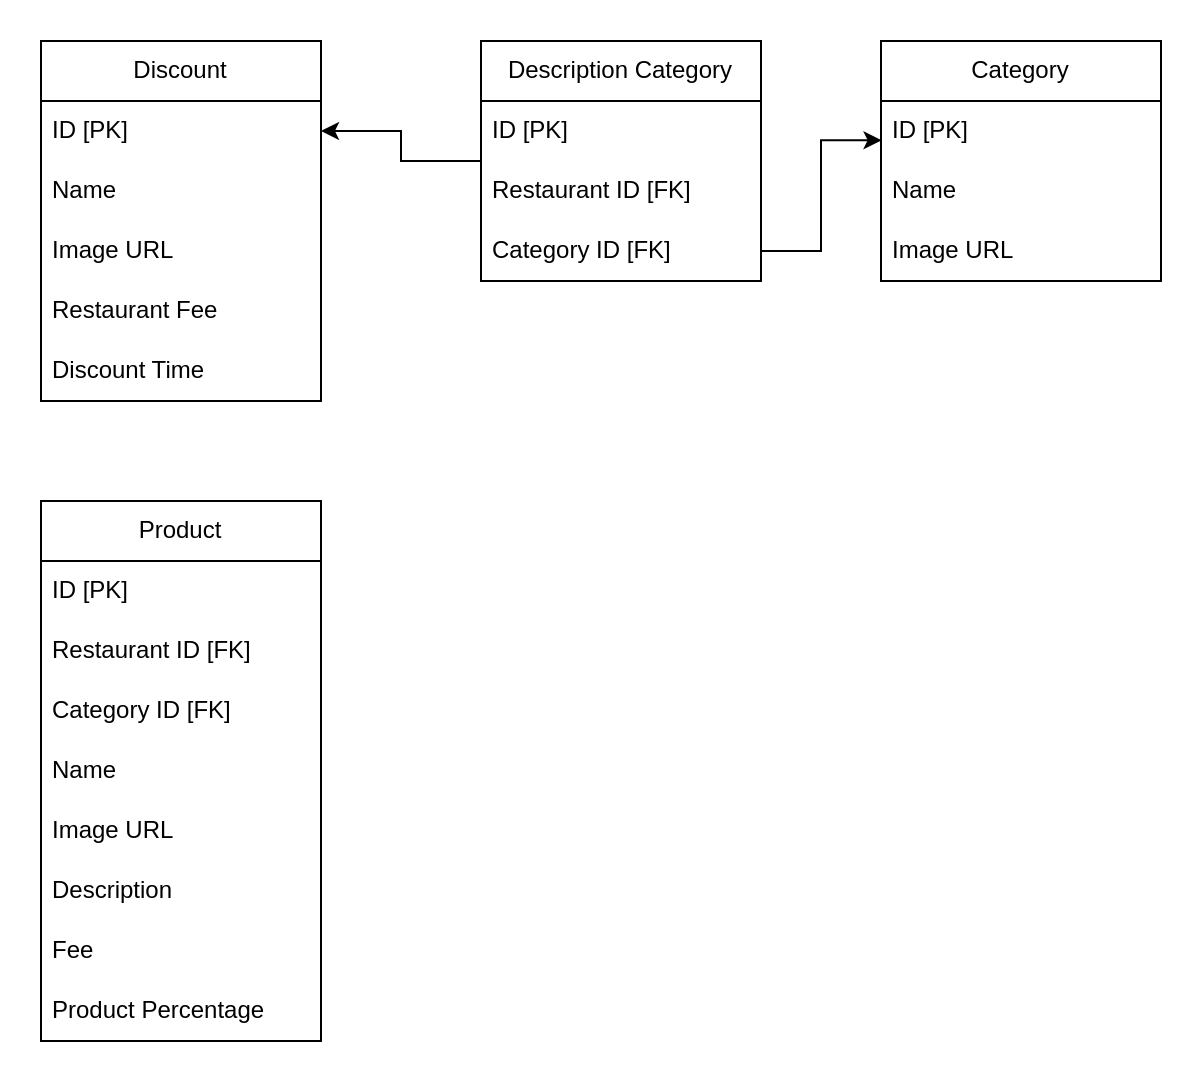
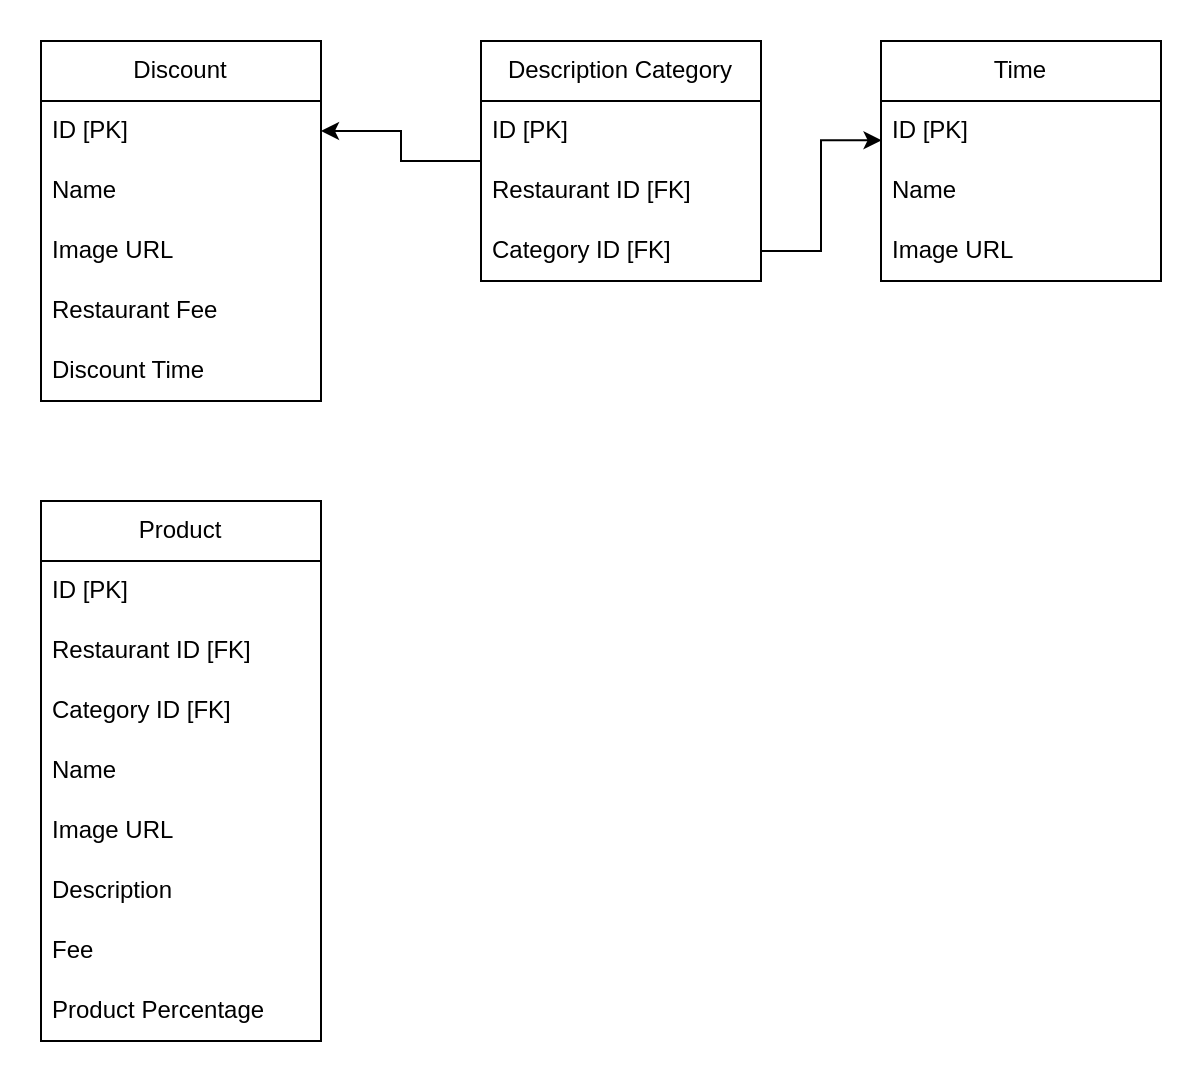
  <mxCell id="0" />
  <mxCell id="1" parent="0" />
  <mxCell id="2" value="Discount" style="swimlane;fontStyle=0;childLayout=stackLayout;horizontal=1;startSize=30;horizontalStack=0;resizeParent=1;resizeParentMax=0;resizeLast=0;collapsible=1;marginBottom=0;whiteSpace=wrap;html=1;" vertex="1" parent="1"><mxGeometry x="20" y="20" width="140" height="180" as="geometry" /></mxCell>
  <mxCell id="3" value="ID [PK]" style="text;strokeColor=none;fillColor=none;align=left;verticalAlign=middle;spacingLeft=4;spacingRight=4;overflow=hidden;points=[[0,0.5],[1,0.5]];portConstraint=eastwest;rotatable=0;whiteSpace=wrap;html=1;" vertex="1" parent="2"><mxGeometry y="30" width="140" height="30" as="geometry" /></mxCell>
  <mxCell id="4" value="Name" style="text;strokeColor=none;fillColor=none;align=left;verticalAlign=middle;spacingLeft=4;spacingRight=4;overflow=hidden;points=[[0,0.5],[1,0.5]];portConstraint=eastwest;rotatable=0;whiteSpace=wrap;html=1;" vertex="1" parent="2"><mxGeometry y="60" width="140" height="30" as="geometry" /></mxCell>
  <mxCell id="5" value="Image URL" style="text;strokeColor=none;fillColor=none;align=left;verticalAlign=middle;spacingLeft=4;spacingRight=4;overflow=hidden;points=[[0,0.5],[1,0.5]];portConstraint=eastwest;rotatable=0;whiteSpace=wrap;html=1;" vertex="1" parent="2"><mxGeometry y="90" width="140" height="30" as="geometry" /></mxCell>
  <mxCell id="6" value="Restaurant Fee" style="text;strokeColor=none;fillColor=none;align=left;verticalAlign=middle;spacingLeft=4;spacingRight=4;overflow=hidden;points=[[0,0.5],[1,0.5]];portConstraint=eastwest;rotatable=0;whiteSpace=wrap;html=1;" vertex="1" parent="2"><mxGeometry y="120" width="140" height="30" as="geometry" /></mxCell>
  <mxCell id="7" value="Discount Time" style="text;strokeColor=none;fillColor=none;align=left;verticalAlign=middle;spacingLeft=4;spacingRight=4;overflow=hidden;points=[[0,0.5],[1,0.5]];portConstraint=eastwest;rotatable=0;whiteSpace=wrap;html=1;" vertex="1" parent="2"><mxGeometry y="150" width="140" height="30" as="geometry" /></mxCell>
  <mxCell id="8" value="Description Category" style="swimlane;fontStyle=0;childLayout=stackLayout;horizontal=1;startSize=30;horizontalStack=0;resizeParent=1;resizeParentMax=0;resizeLast=0;collapsible=1;marginBottom=0;whiteSpace=wrap;html=1;" vertex="1" parent="1"><mxGeometry x="240" y="20" width="140" height="120" as="geometry" /></mxCell>
  <mxCell id="9" value="ID [PK]" style="text;strokeColor=none;fillColor=none;align=left;verticalAlign=middle;spacingLeft=4;spacingRight=4;overflow=hidden;points=[[0,0.5],[1,0.5]];portConstraint=eastwest;rotatable=0;whiteSpace=wrap;html=1;" vertex="1" parent="8"><mxGeometry y="30" width="140" height="30" as="geometry" /></mxCell>
  <mxCell id="10" value="Restaurant ID [FK]" style="text;strokeColor=none;fillColor=none;align=left;verticalAlign=middle;spacingLeft=4;spacingRight=4;overflow=hidden;points=[[0,0.5],[1,0.5]];portConstraint=eastwest;rotatable=0;whiteSpace=wrap;html=1;" vertex="1" parent="8"><mxGeometry y="60" width="140" height="30" as="geometry" /></mxCell>
  <mxCell id="11" value="Category ID [FK]" style="text;strokeColor=none;fillColor=none;align=left;verticalAlign=middle;spacingLeft=4;spacingRight=4;overflow=hidden;points=[[0,0.5],[1,0.5]];portConstraint=eastwest;rotatable=0;whiteSpace=wrap;html=1;" vertex="1" parent="8"><mxGeometry y="90" width="140" height="30" as="geometry" /></mxCell>
- <mxCell id="12" value="Category" style="swimlane;fontStyle=0;childLayout=stackLayout;horizontal=1;startSize=30;horizontalStack=0;resizeParent=1;resizeParentMax=0;resizeLast=0;collapsible=1;marginBottom=0;whiteSpace=wrap;html=1;" vertex="1" parent="1"><mxGeometry x="440" y="20" width="140" height="120" as="geometry" /></mxCell>
+ <mxCell id="12" value="Time" style="swimlane;fontStyle=0;childLayout=stackLayout;horizontal=1;startSize=30;horizontalStack=0;resizeParent=1;resizeParentMax=0;resizeLast=0;collapsible=1;marginBottom=0;whiteSpace=wrap;html=1;" vertex="1" parent="1"><mxGeometry x="440" y="20" width="140" height="120" as="geometry" /></mxCell>
  <mxCell id="13" value="ID [PK]" style="text;strokeColor=none;fillColor=none;align=left;verticalAlign=middle;spacingLeft=4;spacingRight=4;overflow=hidden;points=[[0,0.5],[1,0.5]];portConstraint=eastwest;rotatable=0;whiteSpace=wrap;html=1;" vertex="1" parent="12"><mxGeometry y="30" width="140" height="30" as="geometry" /></mxCell>
  <mxCell id="14" value="Name" style="text;strokeColor=none;fillColor=none;align=left;verticalAlign=middle;spacingLeft=4;spacingRight=4;overflow=hidden;points=[[0,0.5],[1,0.5]];portConstraint=eastwest;rotatable=0;whiteSpace=wrap;html=1;" vertex="1" parent="12"><mxGeometry y="60" width="140" height="30" as="geometry" /></mxCell>
  <mxCell id="15" value="Image URL" style="text;strokeColor=none;fillColor=none;align=left;verticalAlign=middle;spacingLeft=4;spacingRight=4;overflow=hidden;points=[[0,0.5],[1,0.5]];portConstraint=eastwest;rotatable=0;whiteSpace=wrap;html=1;" vertex="1" parent="12"><mxGeometry y="90" width="140" height="30" as="geometry" /></mxCell>
  <mxCell id="16" style="edgeStyle=orthogonalEdgeStyle;rounded=0;orthogonalLoop=1;jettySize=auto;html=1;entryX=1;entryY=0.5;entryDx=0;entryDy=0;" edge="1" parent="1" source="8" target="3"><mxGeometry relative="1" as="geometry" /></mxCell>
  <mxCell id="17" style="edgeStyle=orthogonalEdgeStyle;rounded=0;orthogonalLoop=1;jettySize=auto;html=1;entryX=0.002;entryY=0.654;entryDx=0;entryDy=0;entryPerimeter=0;" edge="1" parent="1" source="11" target="13"><mxGeometry relative="1" as="geometry" /></mxCell>
  <mxCell id="18" value="Product" style="swimlane;fontStyle=0;childLayout=stackLayout;horizontal=1;startSize=30;horizontalStack=0;resizeParent=1;resizeParentMax=0;resizeLast=0;collapsible=1;marginBottom=0;whiteSpace=wrap;html=1;" vertex="1" parent="1"><mxGeometry x="20" y="250" width="140" height="270" as="geometry" /></mxCell>
  <mxCell id="19" value="ID [PK]" style="text;strokeColor=none;fillColor=none;align=left;verticalAlign=middle;spacingLeft=4;spacingRight=4;overflow=hidden;points=[[0,0.5],[1,0.5]];portConstraint=eastwest;rotatable=0;whiteSpace=wrap;html=1;" vertex="1" parent="18"><mxGeometry y="30" width="140" height="30" as="geometry" /></mxCell>
  <mxCell id="20" value="Restaurant ID [FK]" style="text;strokeColor=none;fillColor=none;align=left;verticalAlign=middle;spacingLeft=4;spacingRight=4;overflow=hidden;points=[[0,0.5],[1,0.5]];portConstraint=eastwest;rotatable=0;whiteSpace=wrap;html=1;" vertex="1" parent="18"><mxGeometry y="60" width="140" height="30" as="geometry" /></mxCell>
  <mxCell id="21" value="Category ID [FK]" style="text;strokeColor=none;fillColor=none;align=left;verticalAlign=middle;spacingLeft=4;spacingRight=4;overflow=hidden;points=[[0,0.5],[1,0.5]];portConstraint=eastwest;rotatable=0;whiteSpace=wrap;html=1;" vertex="1" parent="18"><mxGeometry y="90" width="140" height="30" as="geometry" /></mxCell>
  <mxCell id="22" value="Name" style="text;strokeColor=none;fillColor=none;align=left;verticalAlign=middle;spacingLeft=4;spacingRight=4;overflow=hidden;points=[[0,0.5],[1,0.5]];portConstraint=eastwest;rotatable=0;whiteSpace=wrap;html=1;" vertex="1" parent="18"><mxGeometry y="120" width="140" height="30" as="geometry" /></mxCell>
  <mxCell id="23" value="Image URL" style="text;strokeColor=none;fillColor=none;align=left;verticalAlign=middle;spacingLeft=4;spacingRight=4;overflow=hidden;points=[[0,0.5],[1,0.5]];portConstraint=eastwest;rotatable=0;whiteSpace=wrap;html=1;" vertex="1" parent="18"><mxGeometry y="150" width="140" height="30" as="geometry" /></mxCell>
  <mxCell id="24" value="Description" style="text;strokeColor=none;fillColor=none;align=left;verticalAlign=middle;spacingLeft=4;spacingRight=4;overflow=hidden;points=[[0,0.5],[1,0.5]];portConstraint=eastwest;rotatable=0;whiteSpace=wrap;html=1;" vertex="1" parent="18"><mxGeometry y="180" width="140" height="30" as="geometry" /></mxCell>
  <mxCell id="25" value="Fee" style="text;strokeColor=none;fillColor=none;align=left;verticalAlign=middle;spacingLeft=4;spacingRight=4;overflow=hidden;points=[[0,0.5],[1,0.5]];portConstraint=eastwest;rotatable=0;whiteSpace=wrap;html=1;" vertex="1" parent="18"><mxGeometry y="210" width="140" height="30" as="geometry" /></mxCell>
  <mxCell id="26" value="Product Percentage" style="text;strokeColor=none;fillColor=none;align=left;verticalAlign=middle;spacingLeft=4;spacingRight=4;overflow=hidden;points=[[0,0.5],[1,0.5]];portConstraint=eastwest;rotatable=0;whiteSpace=wrap;html=1;" vertex="1" parent="18"><mxGeometry y="240" width="140" height="30" as="geometry" /></mxCell>
